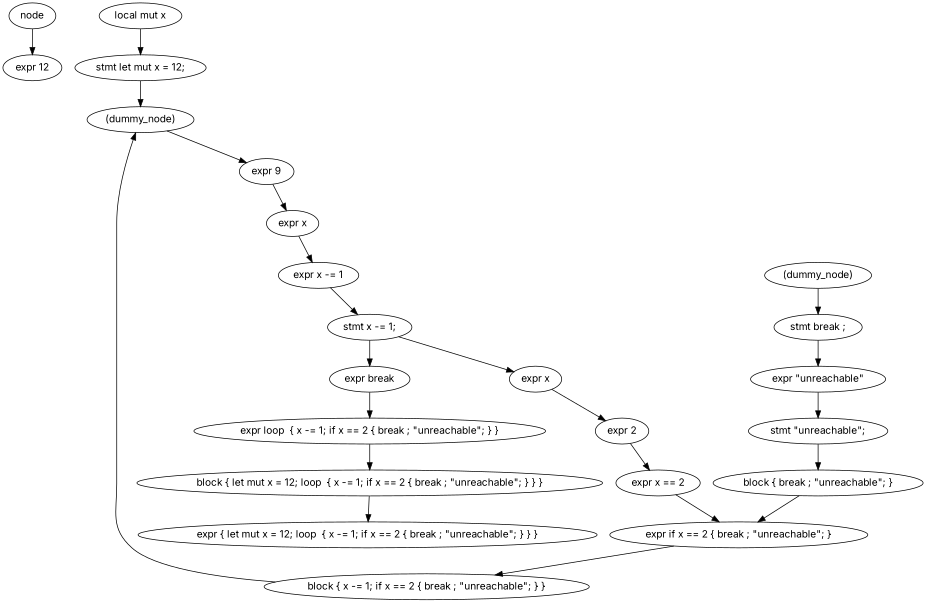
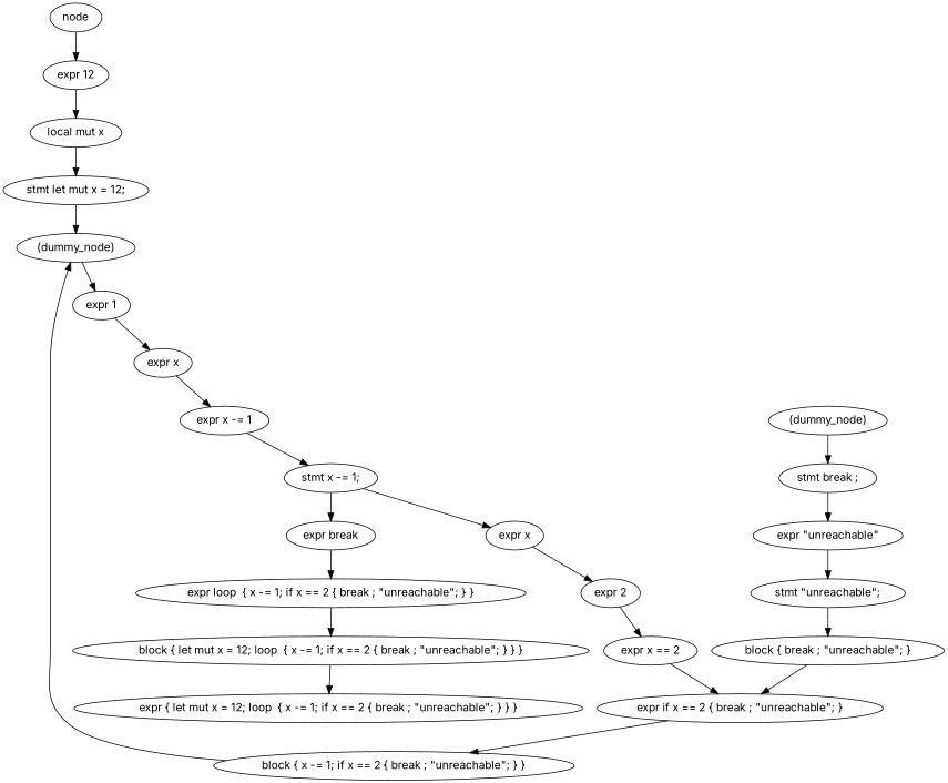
  digraph {
    fontname=Inter
    node [fontname=Inter]
    edge [fontname=Inter]
    n1 [label="node"]
    n2 [label="expr 12"]
    n3 [label="local mut x"]
    n4 [label="stmt let mut x = 12;"]
    n5 [label="(dummy_node)"]
-   n6 [label="expr 9"]
+   n6 [label="expr 1"]
    n7 [label="expr x"]
    n8 [label="expr loop  { x -= 1; if x == 2 { break ; \"unreachable\"; } }"]
    n9 [label="block { let mut x = 12; loop  { x -= 1; if x == 2 { break ; \"unreachable\"; } } }"]
    n10 [label="expr { let mut x = 12; loop  { x -= 1; if x == 2 { break ; \"unreachable\"; } } }"]
    n11 [label="expr x -= 1"]
    n12 [label="stmt x -= 1;"]
    n13 [label="expr x"]
    n14 [label="expr break"]
    n15 [label="expr 2"]
    n16 [label="expr x == 2"]
    n17 [label="expr if x == 2 { break ; \"unreachable\"; }"]
    n18 [label="block { x -= 1; if x == 2 { break ; \"unreachable\"; } }"]
    n19 [label="(dummy_node)"]
    n20 [label="stmt break ;"]
    n21 [label="expr \"unreachable\""]
    n22 [label="stmt \"unreachable\";"]
    n23 [label="block { break ; \"unreachable\"; }"]
    n1 -> n2
+   n2 -> n3
    n3 -> n4
    n4 -> n5
    n5 -> n6
    n6 -> n7
    n7 -> n11
    n8 -> n9
    n9 -> n10
    n11 -> n12
    n12 -> n13
    n12 -> n14
    n13 -> n15
    n14 -> n8
    n15 -> n16
    n16 -> n17
    n17 -> n18
    n18 -> n5
    n19 -> n20
    n20 -> n21
    n21 -> n22
    n22 -> n23
    n23 -> n17
  }
